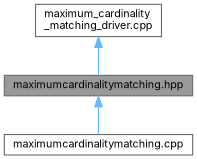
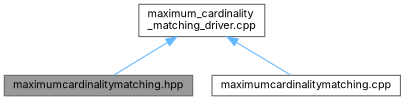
  digraph {
    fontname=Inter
    node [color=grey40 fillcolor=white fontname=Inter fontsize=10 shape=box style=filled]
    edge [color=steelblue1 dir=back fontname=Inter fontsize=10 labelfontname=Helvetica labelfontsize=10 style=solid]
    n1 [color=gray40 fillcolor=grey60 fontcolor=black height=0.2 label="maximumcardinalitymatching.hpp" width=0.4]
    n2 [height=0.2 label="maximumcardinalitymatching.cpp" width=0.4]
    n3 [height=0.2 label="maximum_cardinality\l_matching_driver.cpp" width=0.4]
-   n1 -> n2
+   n3 -> n2
    n3 -> n1
  }
